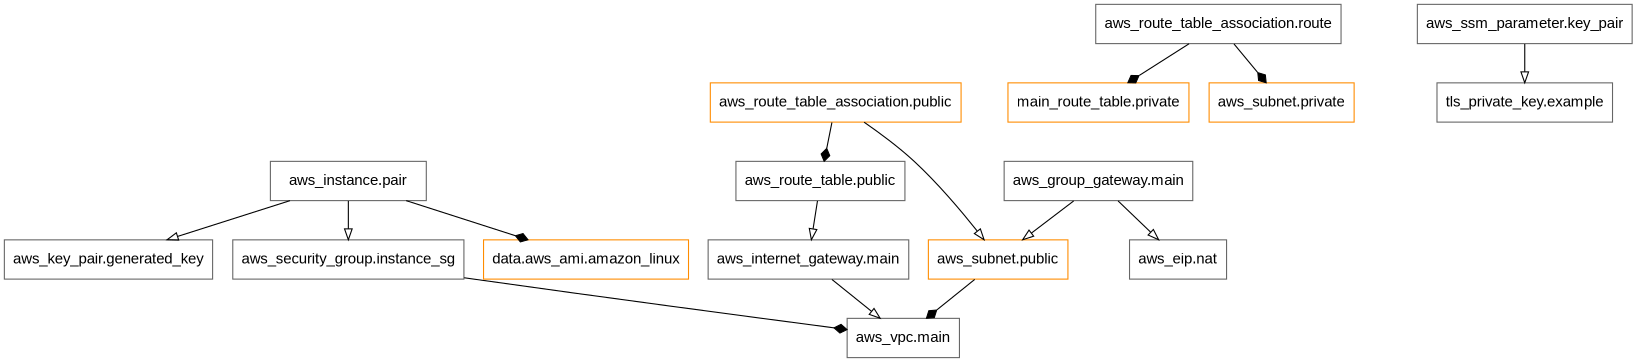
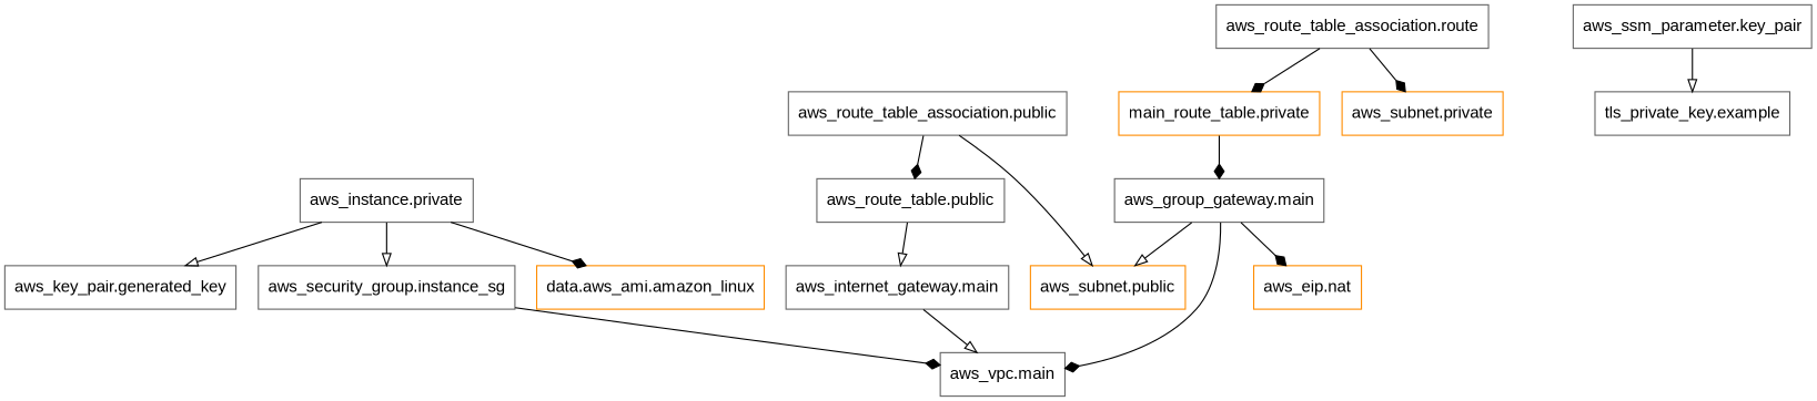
  digraph {
    fontname="Liberation Sans"
    rankdir=TB
    node [color=gray40 fontname="Liberation Sans" shape=rect]
    edge [arrowhead=onormal fontname="Liberation Sans"]
    n1 [color=darkorange label="data.aws_ami.amazon_linux"]
-   n2 [label="aws_eip.nat"]
-   n3 [label="aws_instance.pair"]
+   n2 [color=darkorange label="aws_eip.nat"]
+   n3 [label="aws_instance.private"]
    n4 [label="aws_key_pair.generated_key"]
    n5 [label="aws_security_group.instance_sg"]
    n6 [label="aws_vpc.main"]
    n7 [color=darkorange label="aws_subnet.private"]
    n8 [label="aws_internet_gateway.main"]
    n9 [label="tls_private_key.example"]
    n10 [label="aws_group_gateway.main"]
    n11 [color=darkorange label="aws_subnet.public"]
    n12 [color=darkorange label="main_route_table.private"]
    n13 [label="aws_route_table.public"]
    n14 [label="aws_route_table_association.route"]
-   n15 [color=darkorange label="aws_route_table_association.public"]
+   n15 [label="aws_route_table_association.public"]
    n16 [label="aws_ssm_parameter.key_pair"]
    n3 -> n1 [arrowhead=diamond]
    n3 -> n4
    n3 -> n5
    n5 -> n6 [arrowhead=diamond]
    n8 -> n6
-   n10 -> n2
+   n10 -> n2 [arrowhead=diamond]
    n10 -> n11
-   n11 -> n6 [arrowhead=diamond]
+   n10 -> n6 [arrowhead=diamond]
+   n12 -> n10 [arrowhead=diamond]
    n13 -> n8
    n14 -> n7 [arrowhead=diamond]
    n14 -> n12 [arrowhead=diamond]
    n15 -> n11
    n15 -> n13 [arrowhead=diamond]
    n16 -> n9
  }
